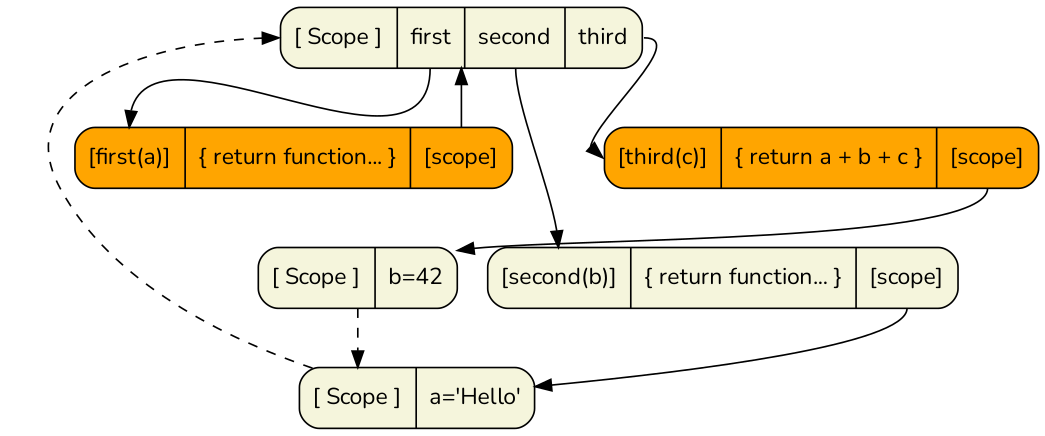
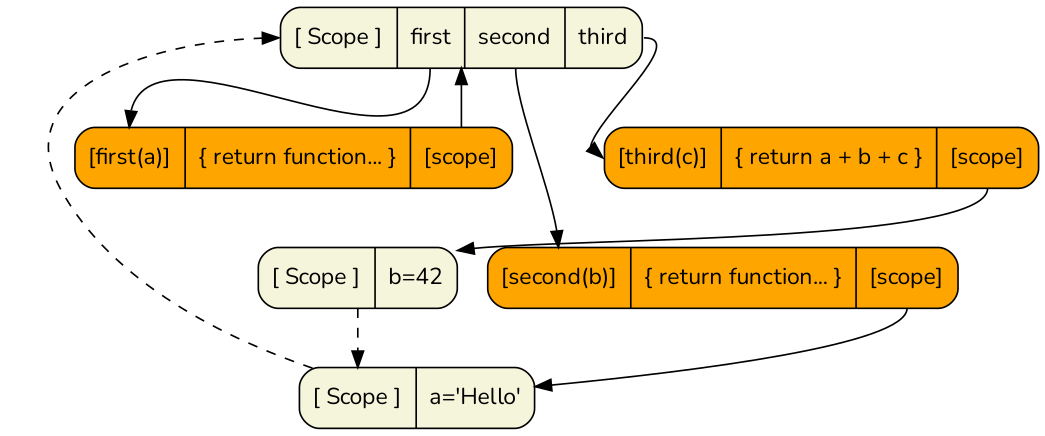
  digraph {
    rankdir=TB
    fontname=Nunito
    node [fillcolor=beige fontname=Nunito shape=Mrecord style=filled]
    edge [headport=__proto__ tailport=__scope__ fontname=Nunito]
    n1 [label="<__proto__>[ Scope ]|<first>first|<second>second|<third>third"]
    n2 [fillcolor=orange label="<__proto__>[first(a)]|\{ return function... \}|<__scope__>[scope]"]
-   n3 [label="<__proto__>[second(b)]|\{ return function... \}|<__scope__>[scope]"]
+   n3 [fillcolor=orange label="<__proto__>[second(b)]|\{ return function... \}|<__scope__>[scope]"]
    n4 [fillcolor=orange label="<__proto__>[third(c)]|\{ return a + b + c \}|<__scope__>[scope]"]
    n5 [label="<__proto__>[ Scope ]|<a>a='Hello'"]
    n6 [label="<__proto__>[ Scope ]|<b>b=42"]
    n1 -> n2 [tailport=first]
    n1 -> n3 [tailport=second]
    n1 -> n4 [tailport=third]
    n2 -> n1 [headport=""]
    n3 -> n5 [headport=""]
    n4 -> n6 [headport=""]
    n5 -> n1 [style=dashed tailport=""]
    n6 -> n5 [style=dashed tailport=""]
  }
